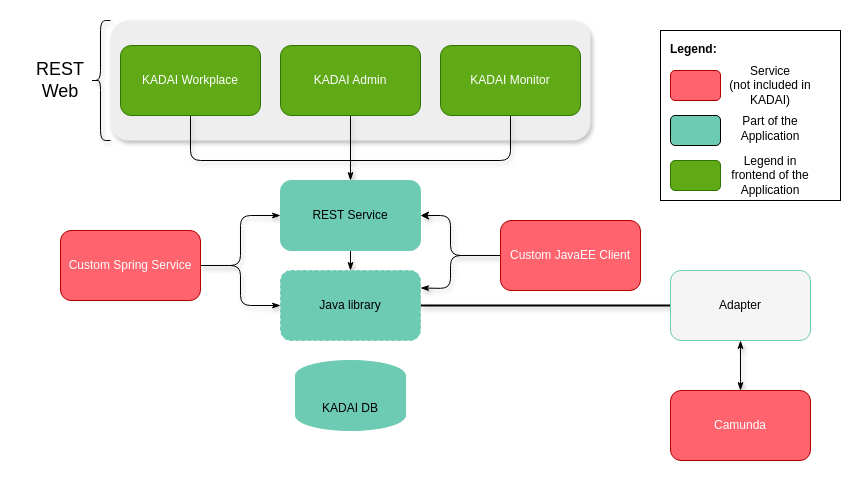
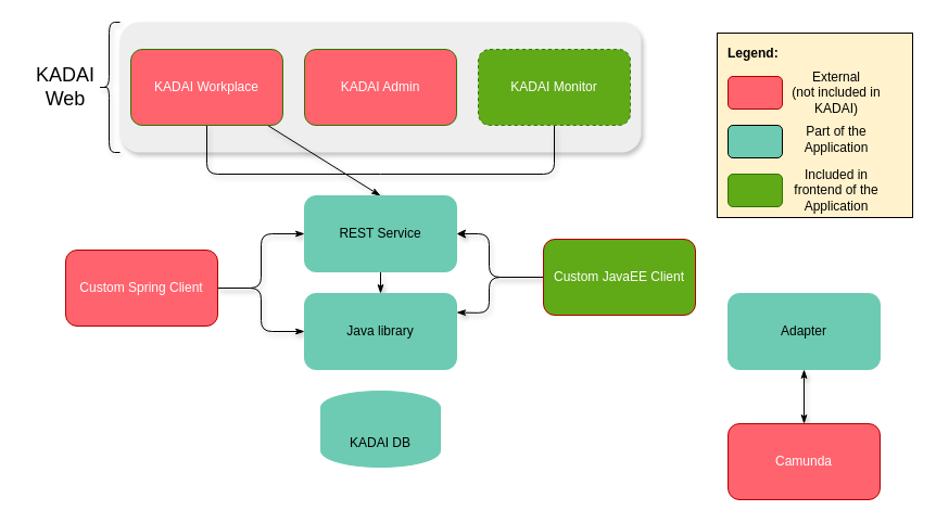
  <mxCell id="0" />
  <mxCell id="1" parent="0" />
  <mxCell id="2" value="" style="rounded=1;whiteSpace=wrap;html=1;fillColor=#eeeeee;strokeColor=none;shadow=1;" parent="1" vertex="1"><mxGeometry x="110" width="480" height="120" as="geometry" y="20" /></mxCell>
  <mxCell id="3" style="edgeStyle=none;html=1;exitX=0.5;exitY=0;exitDx=0;exitDy=0;entryX=0.5;entryY=1;entryDx=0;entryDy=0;endArrow=none;endFill=0;strokeColor=default;strokeWidth=1;startArrow=classicThin;startFill=1;shadow=1;" parent="1" source="6" target="12" edge="1"><mxGeometry relative="1" as="geometry" /></mxCell>
- <mxCell id="4" style="edgeStyle=none;html=1;exitX=1;exitY=0.5;exitDx=0;exitDy=0;fontSize=18;endArrow=none;endFill=0;strokeColor=default;strokeWidth=2;shadow=1;" parent="1" source="6" target="22" edge="1"><mxGeometry relative="1" as="geometry" /></mxCell>
  <mxCell id="5" style="edgeStyle=none;html=1;exitX=0;exitY=0.5;exitDx=0;exitDy=0;entryX=1;entryY=0.5;entryDx=0;entryDy=0;startArrow=classicThin;startFill=1;endArrow=none;endFill=0;shadow=1;" parent="1" source="6" target="16" edge="1"><mxGeometry relative="1" as="geometry"><Array as="points"><mxPoint x="240" y="305" /><mxPoint x="240" y="265" /></Array></mxGeometry></mxCell>
- <mxCell id="6" value="Java library" style="rounded=1;whiteSpace=wrap;html=1;fillColor=#6CCBB2;strokeColor=#6CCBB2;shadow=0;dashed=1;" parent="1" vertex="1"><mxGeometry x="280" y="270" width="140" height="70" as="geometry" /></mxCell>
+ <mxCell id="6" value="Java library" style="rounded=1;whiteSpace=wrap;html=1;fillColor=#6CCBB2;strokeColor=#6CCBB2;shadow=0;" parent="1" vertex="1"><mxGeometry x="280" y="270" width="140" height="70" as="geometry" /></mxCell>
  <mxCell id="7" value="KADAI DB" style="shape=cylinder3;whiteSpace=wrap;html=1;boundedLbl=1;backgroundOutline=1;size=15;fillColor=#6CCBB2;strokeColor=#6CCBB2;shadow=0;" parent="1" vertex="1"><mxGeometry x="295" y="360" width="110" height="70" as="geometry" /></mxCell>
- <mxCell id="8" style="edgeStyle=none;html=1;exitX=0.5;exitY=0;exitDx=0;exitDy=0;entryX=0.5;entryY=1;entryDx=0;entryDy=0;endArrow=none;endFill=0;strokeColor=default;strokeWidth=1;startArrow=classicThin;startFill=1;shadow=1;" parent="1" source="12" target="18" edge="1"><mxGeometry relative="1" as="geometry" /></mxCell>
+ <mxCell id="8" style="edgeStyle=none;html=1;exitX=0.5;exitY=0;exitDx=0;exitDy=0;endArrow=none;endFill=0;strokeColor=default;strokeWidth=1;startArrow=classicThin;startFill=1;shadow=1;" parent="1" source="12" target="17" edge="1"><mxGeometry relative="1" as="geometry" /></mxCell>
  <mxCell id="9" style="edgeStyle=none;html=1;entryX=0.5;entryY=1;entryDx=0;entryDy=0;endArrow=none;endFill=0;strokeColor=default;strokeWidth=1;shadow=1;" parent="1" target="19" edge="1"><mxGeometry relative="1" as="geometry"><mxPoint x="350" y="160" as="sourcePoint" /><Array as="points"><mxPoint x="510" y="160" /></Array></mxGeometry></mxCell>
  <mxCell id="10" style="edgeStyle=none;html=1;endArrow=none;endFill=0;strokeColor=default;strokeWidth=1;entryX=0.5;entryY=1;entryDx=0;entryDy=0;shadow=1;" parent="1" target="17" edge="1"><mxGeometry relative="1" as="geometry"><mxPoint x="350" y="160" as="targetPoint" /><mxPoint x="350" y="160" as="sourcePoint" /><Array as="points"><mxPoint x="350" y="160" /><mxPoint x="190" y="160" /></Array></mxGeometry></mxCell>
  <mxCell id="11" style="edgeStyle=none;html=1;exitX=0;exitY=0.5;exitDx=0;exitDy=0;entryX=1;entryY=0.5;entryDx=0;entryDy=0;startArrow=classicThin;startFill=1;endArrow=none;endFill=0;shadow=1;" parent="1" source="12" target="16" edge="1"><mxGeometry relative="1" as="geometry"><Array as="points"><mxPoint x="240" y="215" /><mxPoint x="240" y="265" /></Array></mxGeometry></mxCell>
  <mxCell id="12" value="REST Service" style="rounded=1;whiteSpace=wrap;html=1;fillColor=#6CCBB2;strokeColor=#6CCBB2;shadow=0;" parent="1" vertex="1"><mxGeometry x="280" y="180" width="140" height="70" as="geometry" /></mxCell>
  <mxCell id="13" style="edgeStyle=none;html=1;exitX=0;exitY=0.5;exitDx=0;exitDy=0;entryX=1;entryY=0.25;entryDx=0;entryDy=0;startArrow=none;startFill=0;endArrow=classicThin;endFill=1;shadow=1;" parent="1" source="15" target="6" edge="1"><mxGeometry relative="1" as="geometry"><Array as="points"><mxPoint x="450" y="255" /><mxPoint x="450" y="288" /></Array></mxGeometry></mxCell>
  <mxCell id="14" style="edgeStyle=none;html=1;exitX=0;exitY=0.5;exitDx=0;exitDy=0;entryX=1;entryY=0.5;entryDx=0;entryDy=0;shadow=1;" parent="1" source="15" target="12" edge="1"><mxGeometry relative="1" as="geometry"><Array as="points"><mxPoint x="450" y="255" /><mxPoint x="450" y="215" /></Array></mxGeometry></mxCell>
- <mxCell id="15" value="Custom JavaEE Client" style="rounded=1;whiteSpace=wrap;html=1;fillColor=#FF636D;strokeColor=#B20000;shadow=0;fontColor=#ffffff;" parent="1" vertex="1"><mxGeometry x="500" y="220" width="140" height="70" as="geometry" /></mxCell>
- <mxCell id="16" value="Custom Spring Service" style="rounded=1;whiteSpace=wrap;html=1;fillColor=#FF636D;strokeColor=#B20000;shadow=0;fontColor=#ffffff;" parent="1" vertex="1"><mxGeometry x="60" y="230" width="140" height="70" as="geometry" /></mxCell>
- <mxCell id="17" value="KADAI Workplace" style="rounded=1;whiteSpace=wrap;html=1;fillColor=#60a917;shadow=0;treeFolding=0;strokeColor=#2D7600;fontColor=#ffffff;" parent="1" vertex="1"><mxGeometry y="45" width="140" height="70" as="geometry" x="120" /></mxCell>
- <mxCell id="18" value="KADAI Admin" style="rounded=1;whiteSpace=wrap;html=1;fillColor=#60a917;shadow=0;strokeColor=#2D7600;fontColor=#ffffff;" parent="1" vertex="1"><mxGeometry x="280" y="45" width="140" height="70" as="geometry" /></mxCell>
- <mxCell id="19" value="KADAI Monitor" style="rounded=1;whiteSpace=wrap;html=1;fillColor=#60a917;shadow=0;strokeColor=#2D7600;fontColor=#ffffff;" parent="1" vertex="1"><mxGeometry x="440" y="45" width="140" height="70" as="geometry" /></mxCell>
- <mxCell id="20" value="&lt;font style=&quot;font-size: 18px&quot;&gt;REST Web&lt;/font&gt;" style="rounded=0;whiteSpace=wrap;html=1;fillColor=none;strokeColor=none;shadow=0;" parent="1" vertex="1"><mxGeometry x="20" y="60" width="80" height="40" as="geometry" /></mxCell>
+ <mxCell id="15" value="Custom JavaEE Client" style="rounded=1;whiteSpace=wrap;html=1;fillColor=#60a917;strokeColor=#B20000;shadow=0;fontColor=#ffffff;" parent="1" vertex="1"><mxGeometry x="500" y="220" width="140" height="70" as="geometry" /></mxCell>
+ <mxCell id="16" value="Custom Spring Client" style="rounded=1;whiteSpace=wrap;html=1;fillColor=#FF636D;strokeColor=#B20000;shadow=0;fontColor=#ffffff;" parent="1" vertex="1"><mxGeometry x="60" y="230" width="140" height="70" as="geometry" /></mxCell>
+ <mxCell id="17" value="KADAI Workplace" style="rounded=1;whiteSpace=wrap;html=1;fillColor=#ff636d;shadow=0;treeFolding=0;strokeColor=#2D7600;fontColor=#ffffff;" parent="1" vertex="1"><mxGeometry y="45" width="140" height="70" as="geometry" x="120" /></mxCell>
+ <mxCell id="18" value="KADAI Admin" style="rounded=1;whiteSpace=wrap;html=1;fillColor=#ff636d;shadow=0;strokeColor=#2D7600;fontColor=#ffffff;" parent="1" vertex="1"><mxGeometry x="280" y="45" width="140" height="70" as="geometry" /></mxCell>
+ <mxCell id="19" value="KADAI Monitor" style="rounded=1;whiteSpace=wrap;html=1;fillColor=#60a917;shadow=0;strokeColor=#2D7600;fontColor=#ffffff;dashed=1;" parent="1" vertex="1"><mxGeometry x="440" y="45" width="140" height="70" as="geometry" /></mxCell>
+ <mxCell id="20" value="&lt;font style=&quot;font-size: 18px&quot;&gt;KADAI Web&lt;/font&gt;" style="rounded=0;whiteSpace=wrap;html=1;fillColor=none;strokeColor=none;shadow=0;" parent="1" vertex="1"><mxGeometry x="20" y="60" width="80" height="40" as="geometry" /></mxCell>
  <mxCell id="21" value="" style="shape=curlyBracket;whiteSpace=wrap;html=1;rounded=1;fontSize=18;strokeColor=default;shadow=1;" parent="1" vertex="1"><mxGeometry x="90" width="20" height="120" as="geometry" y="20" /></mxCell>
- <mxCell id="22" value="Adapter" style="rounded=1;whiteSpace=wrap;html=1;fillColor=#f5f5f5;strokeColor=#6CCBB2;shadow=0;" parent="1" vertex="1"><mxGeometry x="670" y="270" width="140" height="70" as="geometry" /></mxCell>
+ <mxCell id="22" value="Adapter" style="rounded=1;whiteSpace=wrap;html=1;fillColor=#6CCBB2;strokeColor=#6CCBB2;shadow=0;" parent="1" vertex="1"><mxGeometry x="670" y="270" width="140" height="70" as="geometry" /></mxCell>
  <mxCell id="23" style="edgeStyle=none;html=1;exitX=0.5;exitY=0;exitDx=0;exitDy=0;entryX=0.5;entryY=1;entryDx=0;entryDy=0;fontSize=18;endArrow=classicThin;endFill=1;strokeColor=default;strokeWidth=1;startArrow=classicThin;startFill=1;shadow=1;" parent="1" source="24" target="22" edge="1"><mxGeometry relative="1" as="geometry" /></mxCell>
  <mxCell id="24" value="Camunda" style="rounded=1;whiteSpace=wrap;html=1;fillColor=#FF636D;strokeColor=#B20000;shadow=0;fontColor=#ffffff;" parent="1" vertex="1"><mxGeometry x="670" y="390" width="140" height="70" as="geometry" /></mxCell>
- <mxCell id="25" value="&lt;div&gt;&lt;b style=&quot;font-size: 12px&quot;&gt;Legend:&lt;/b&gt;&lt;/div&gt;" style="rounded=0;whiteSpace=wrap;html=1;fontSize=18;strokeColor=default;align=left;verticalAlign=top;spacingLeft=8;shadow=0;" parent="1" vertex="1"><mxGeometry x="660" y="30" width="180" height="170" as="geometry" /></mxCell>
+ <mxCell id="25" value="&lt;div&gt;&lt;b style=&quot;font-size: 12px&quot;&gt;Legend:&lt;/b&gt;&lt;/div&gt;" style="rounded=0;whiteSpace=wrap;html=1;fontSize=18;strokeColor=default;align=left;verticalAlign=top;spacingLeft=8;shadow=0;fillColor=#fff2cc;" parent="1" vertex="1"><mxGeometry x="660" y="30" width="180" height="170" as="geometry" /></mxCell>
  <mxCell id="26" value="" style="rounded=1;whiteSpace=wrap;html=1;fillColor=#FF636D;strokeColor=#B20000;shadow=0;fontColor=#ffffff;" parent="1" vertex="1"><mxGeometry x="670" y="70" width="50" height="30" as="geometry" /></mxCell>
  <mxCell id="27" value="" style="rounded=1;whiteSpace=wrap;html=1;fillColor=#6CCBB2;strokeColor=default;shadow=0;" parent="1" vertex="1"><mxGeometry x="670" y="115" width="50" height="30" as="geometry" /></mxCell>
  <mxCell id="28" value="" style="rounded=1;whiteSpace=wrap;html=1;fillColor=#60a917;shadow=0;strokeColor=#2D7600;fontColor=#ffffff;" parent="1" vertex="1"><mxGeometry x="670" y="160" width="50" height="30" as="geometry" /></mxCell>
- <mxCell id="29" value="Service&lt;br&gt;(not included in KADAI)" style="text;html=1;align=center;verticalAlign=middle;whiteSpace=wrap;rounded=0;shadow=0;" parent="1" vertex="1"><mxGeometry x="720" y="70" width="100" height="30" as="geometry" /></mxCell>
+ <mxCell id="29" value="External&lt;br&gt;(not included in KADAI)" style="text;html=1;align=center;verticalAlign=middle;whiteSpace=wrap;rounded=0;shadow=0;" parent="1" vertex="1"><mxGeometry x="720" y="70" width="100" height="30" as="geometry" /></mxCell>
  <mxCell id="30" value="Part of the Application" style="text;html=1;align=center;verticalAlign=middle;whiteSpace=wrap;rounded=0;shadow=0;" parent="1" vertex="1"><mxGeometry x="720" y="112.5" width="100" height="30" as="geometry" /></mxCell>
- <mxCell id="31" value="Legend in frontend of the Application" style="text;html=1;align=center;verticalAlign=middle;whiteSpace=wrap;rounded=0;shadow=0;" parent="1" vertex="1"><mxGeometry x="720" y="160" width="100" height="30" as="geometry" /></mxCell>
+ <mxCell id="31" value="Included in frontend of the Application" style="text;html=1;align=center;verticalAlign=middle;whiteSpace=wrap;rounded=0;shadow=0;" parent="1" vertex="1"><mxGeometry x="720" y="160" width="100" height="30" as="geometry" /></mxCell>
